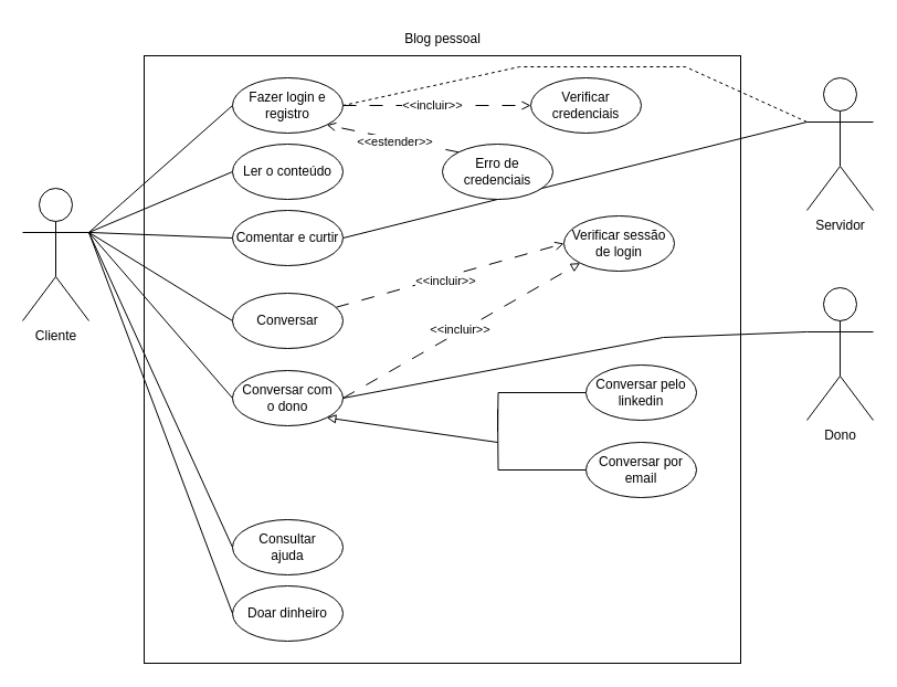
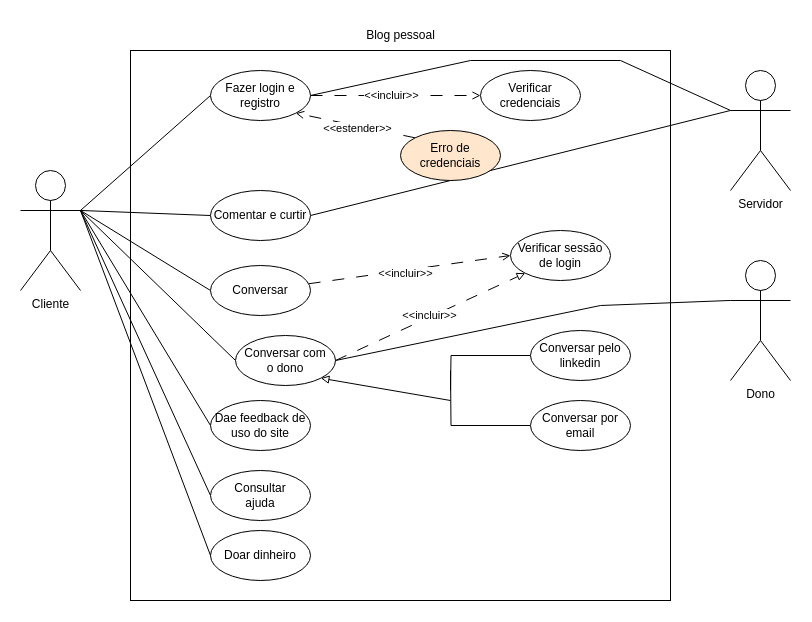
  <mxCell id="0" />
  <mxCell id="1" parent="0" />
  <mxCell id="2" value="" style="rounded=0;whiteSpace=wrap;html=1;" vertex="1" parent="1"><mxGeometry x="130" y="50" width="540" height="550" as="geometry" /></mxCell>
  <mxCell id="3" value="Blog pessoal" style="text;html=1;align=center;verticalAlign=middle;resizable=0;points=[];autosize=1;strokeColor=none;fillColor=none;" vertex="1" parent="1"><mxGeometry x="355" y="20" width="90" height="30" as="geometry" /></mxCell>
  <mxCell id="4" style="rounded=0;orthogonalLoop=1;jettySize=auto;html=1;exitX=1;exitY=0.333;exitDx=0;exitDy=0;exitPerimeter=0;entryX=0;entryY=0.5;entryDx=0;entryDy=0;endArrow=none;endFill=0;" edge="1" parent="1" source="11" target="25"><mxGeometry relative="1" as="geometry" /></mxCell>
- <mxCell id="5" style="rounded=0;orthogonalLoop=1;jettySize=auto;html=1;exitX=1;exitY=0.333;exitDx=0;exitDy=0;exitPerimeter=0;entryX=0;entryY=0.5;entryDx=0;entryDy=0;endArrow=none;endFill=0;" edge="1" parent="1" source="11" target="26"><mxGeometry relative="1" as="geometry" /></mxCell>
  <mxCell id="6" style="rounded=0;orthogonalLoop=1;jettySize=auto;html=1;exitX=1;exitY=0.333;exitDx=0;exitDy=0;exitPerimeter=0;entryX=0;entryY=0.5;entryDx=0;entryDy=0;endArrow=none;endFill=0;" edge="1" parent="1" source="11" target="15"><mxGeometry relative="1" as="geometry" /></mxCell>
  <mxCell id="7" style="rounded=0;orthogonalLoop=1;jettySize=auto;html=1;exitX=1;exitY=0.333;exitDx=0;exitDy=0;exitPerimeter=0;entryX=0;entryY=0.5;entryDx=0;entryDy=0;endArrow=none;endFill=0;" edge="1" parent="1" source="11" target="18"><mxGeometry relative="1" as="geometry" /></mxCell>
  <mxCell id="8" style="rounded=0;orthogonalLoop=1;jettySize=auto;html=1;exitX=1;exitY=0.333;exitDx=0;exitDy=0;exitPerimeter=0;entryX=0;entryY=0.5;entryDx=0;entryDy=0;endArrow=none;endFill=0;" edge="1" parent="1" source="11" target="21"><mxGeometry relative="1" as="geometry" /></mxCell>
+ <mxCell id="9" style="rounded=0;orthogonalLoop=1;jettySize=auto;html=1;exitX=1;exitY=0.333;exitDx=0;exitDy=0;exitPerimeter=0;entryX=0;entryY=0.5;entryDx=0;entryDy=0;endArrow=none;endFill=0;" edge="1" parent="1" source="11" target="22"><mxGeometry relative="1" as="geometry" /></mxCell>
  <mxCell id="10" style="rounded=0;orthogonalLoop=1;jettySize=auto;html=1;exitX=1;exitY=0.333;exitDx=0;exitDy=0;exitPerimeter=0;entryX=0;entryY=0.5;entryDx=0;entryDy=0;endArrow=none;endFill=0;" edge="1" parent="1" source="11" target="39"><mxGeometry relative="1" as="geometry" /></mxCell>
  <mxCell id="11" value="Cliente" style="shape=umlActor;verticalLabelPosition=bottom;verticalAlign=top;html=1;" vertex="1" parent="1"><mxGeometry x="20" y="170" width="60" height="120" as="geometry" /></mxCell>
  <mxCell id="12" style="rounded=0;orthogonalLoop=1;jettySize=auto;html=1;exitX=0;exitY=0.333;exitDx=0;exitDy=0;exitPerimeter=0;entryX=1;entryY=0.5;entryDx=0;entryDy=0;endArrow=none;endFill=0;" edge="1" parent="1" source="14" target="15"><mxGeometry relative="1" as="geometry" /></mxCell>
- <mxCell id="13" style="rounded=0;orthogonalLoop=1;jettySize=auto;html=1;exitX=0;exitY=0.333;exitDx=0;exitDy=0;exitPerimeter=0;entryX=1;entryY=0.5;entryDx=0;entryDy=0;endArrow=none;endFill=0;dashed=1;" edge="1" parent="1" source="14" target="25"><mxGeometry relative="1" as="geometry"><Array as="points"><mxPoint x="620" y="60" /><mxPoint x="470" y="60" /></Array></mxGeometry></mxCell>
+ <mxCell id="13" style="rounded=0;orthogonalLoop=1;jettySize=auto;html=1;exitX=0;exitY=0.333;exitDx=0;exitDy=0;exitPerimeter=0;entryX=1;entryY=0.5;entryDx=0;entryDy=0;endArrow=none;endFill=0;" edge="1" parent="1" source="14" target="25"><mxGeometry relative="1" as="geometry"><Array as="points"><mxPoint x="620" y="60" /><mxPoint x="470" y="60" /></Array></mxGeometry></mxCell>
  <mxCell id="14" value="Servidor" style="shape=umlActor;verticalLabelPosition=bottom;verticalAlign=top;html=1;" vertex="1" parent="1"><mxGeometry x="730" y="70" width="60" height="120" as="geometry" /></mxCell>
  <mxCell id="15" value="Comentar e curtir" style="ellipse;whiteSpace=wrap;html=1;" vertex="1" parent="1"><mxGeometry x="210" y="190" width="100" height="50" as="geometry" /></mxCell>
  <mxCell id="16" style="rounded=0;orthogonalLoop=1;jettySize=auto;html=1;entryX=0;entryY=0.5;entryDx=0;entryDy=0;dashed=1;dashPattern=12 12;endArrow=open;endFill=0;" edge="1" parent="1" source="18" target="29"><mxGeometry relative="1" as="geometry"><mxPoint x="470" y="250" as="targetPoint" /></mxGeometry></mxCell>
  <mxCell id="17" value="&amp;lt;&amp;lt;incluir&amp;gt;&amp;gt;" style="edgeLabel;html=1;align=center;verticalAlign=middle;resizable=0;points=[];" vertex="1" connectable="0" parent="16"><mxGeometry x="-0.045" y="-3" relative="1" as="geometry"><mxPoint as="offset" /></mxGeometry></mxCell>
  <mxCell id="18" value="Conversar" style="ellipse;whiteSpace=wrap;html=1;" vertex="1" parent="1"><mxGeometry x="210" y="265" width="100" height="50" as="geometry" /></mxCell>
  <mxCell id="19" style="rounded=0;orthogonalLoop=1;jettySize=auto;html=1;exitX=1;exitY=0.5;exitDx=0;exitDy=0;entryX=0;entryY=1;entryDx=0;entryDy=0;dashed=1;dashPattern=12 12;endArrow=block;endFill=0;" edge="1" parent="1" source="21" target="29"><mxGeometry relative="1" as="geometry" /></mxCell>
  <mxCell id="20" value="&amp;lt;&amp;lt;incluir&amp;gt;&amp;gt;" style="edgeLabel;html=1;align=center;verticalAlign=middle;resizable=0;points=[];" vertex="1" connectable="0" parent="19"><mxGeometry x="-0.005" y="2" relative="1" as="geometry"><mxPoint as="offset" /></mxGeometry></mxCell>
- <mxCell id="21" value="Conversar com&lt;div&gt;o dono&lt;/div&gt;" style="ellipse;whiteSpace=wrap;html=1;" vertex="1" parent="1"><mxGeometry x="210" y="335" width="100" height="50" as="geometry" /></mxCell>
+ <mxCell id="21" value="Conversar com&lt;div&gt;o dono&lt;/div&gt;" style="ellipse;whiteSpace=wrap;html=1;" vertex="1" parent="1"><mxGeometry x="235" y="335" width="100" height="50" as="geometry" /></mxCell>
+ <mxCell id="22" value="Dae feedback de&lt;div&gt;uso do site&lt;/div&gt;" style="ellipse;whiteSpace=wrap;html=1;" vertex="1" parent="1"><mxGeometry x="210" y="400" width="100" height="50" as="geometry" /></mxCell>
  <mxCell id="23" style="rounded=0;orthogonalLoop=1;jettySize=auto;html=1;exitX=1;exitY=0.5;exitDx=0;exitDy=0;entryX=0;entryY=0.5;entryDx=0;entryDy=0;dashed=1;dashPattern=12 12;endArrow=open;endFill=0;" edge="1" parent="1" source="25" target="30"><mxGeometry relative="1" as="geometry" /></mxCell>
  <mxCell id="24" value="&amp;lt;&amp;lt;incluir&amp;gt;&amp;gt;" style="edgeLabel;html=1;align=center;verticalAlign=middle;resizable=0;points=[];" vertex="1" connectable="0" parent="23"><mxGeometry x="-0.057" y="1" relative="1" as="geometry"><mxPoint as="offset" /></mxGeometry></mxCell>
  <mxCell id="25" value="Fazer login e&lt;div&gt;registro&lt;/div&gt;" style="ellipse;whiteSpace=wrap;html=1;" vertex="1" parent="1"><mxGeometry x="210" y="70" width="100" height="50" as="geometry" /></mxCell>
- <mxCell id="26" value="Ler o conteúdo" style="ellipse;whiteSpace=wrap;html=1;" vertex="1" parent="1"><mxGeometry x="210" y="130" width="100" height="50" as="geometry" /></mxCell>
  <mxCell id="27" style="rounded=0;orthogonalLoop=1;jettySize=auto;html=1;exitX=0;exitY=0.333;exitDx=0;exitDy=0;exitPerimeter=0;entryX=1;entryY=0.5;entryDx=0;entryDy=0;endArrow=none;endFill=0;" edge="1" parent="1" source="28" target="21"><mxGeometry relative="1" as="geometry"><Array as="points"><mxPoint x="600" y="305" /></Array></mxGeometry></mxCell>
  <mxCell id="28" value="Dono" style="shape=umlActor;verticalLabelPosition=bottom;verticalAlign=top;html=1;" vertex="1" parent="1"><mxGeometry x="730" y="260" width="60" height="120" as="geometry" /></mxCell>
- <mxCell id="29" value="Verificar sessão&lt;div&gt;de login&lt;/div&gt;" style="ellipse;whiteSpace=wrap;html=1;" vertex="1" parent="1"><mxGeometry x="510" y="195" width="100" height="50" as="geometry" /></mxCell>
+ <mxCell id="29" value="Verificar sessão&lt;div&gt;de login&lt;/div&gt;" style="ellipse;whiteSpace=wrap;html=1;" vertex="1" parent="1"><mxGeometry x="510" y="230" width="100" height="50" as="geometry" /></mxCell>
  <mxCell id="30" value="Verificar&lt;div&gt;credenciais&lt;/div&gt;" style="ellipse;whiteSpace=wrap;html=1;" vertex="1" parent="1"><mxGeometry x="480" y="70" width="100" height="50" as="geometry" /></mxCell>
  <mxCell id="31" style="rounded=0;orthogonalLoop=1;jettySize=auto;html=1;exitX=0;exitY=0;exitDx=0;exitDy=0;entryX=1;entryY=1;entryDx=0;entryDy=0;dashed=1;dashPattern=12 12;endArrow=open;endFill=0;" edge="1" parent="1" source="33" target="25"><mxGeometry relative="1" as="geometry" /></mxCell>
  <mxCell id="32" value="&amp;lt;&amp;lt;estender&amp;gt;&amp;gt;" style="edgeLabel;html=1;align=center;verticalAlign=middle;resizable=0;points=[];" vertex="1" connectable="0" parent="31"><mxGeometry x="-0.023" y="2" relative="1" as="geometry"><mxPoint x="1" as="offset" /></mxGeometry></mxCell>
- <mxCell id="33" value="Erro de&lt;div&gt;credenciais&lt;/div&gt;" style="ellipse;whiteSpace=wrap;html=1;" vertex="1" parent="1"><mxGeometry x="400" y="130" width="100" height="50" as="geometry" /></mxCell>
+ <mxCell id="33" value="Erro de&lt;div&gt;credenciais&lt;/div&gt;" style="ellipse;whiteSpace=wrap;html=1;fillColor=#ffe6cc;" vertex="1" parent="1"><mxGeometry x="400" y="130" width="100" height="50" as="geometry" /></mxCell>
  <mxCell id="34" style="edgeStyle=orthogonalEdgeStyle;rounded=0;orthogonalLoop=1;jettySize=auto;html=1;exitX=0;exitY=0.5;exitDx=0;exitDy=0;endArrow=none;endFill=0;" edge="1" parent="1" source="35"><mxGeometry relative="1" as="geometry"><mxPoint x="450" y="370" as="targetPoint" /></mxGeometry></mxCell>
  <mxCell id="35" value="Conversar por&lt;div&gt;email&lt;/div&gt;" style="ellipse;whiteSpace=wrap;html=1;" vertex="1" parent="1"><mxGeometry x="530" y="400" width="100" height="50" as="geometry" /></mxCell>
  <mxCell id="36" style="rounded=0;orthogonalLoop=1;jettySize=auto;html=1;exitX=0;exitY=0.5;exitDx=0;exitDy=0;edgeStyle=orthogonalEdgeStyle;endArrow=none;endFill=0;" edge="1" parent="1" source="37"><mxGeometry relative="1" as="geometry"><mxPoint x="450" y="390" as="targetPoint" /></mxGeometry></mxCell>
  <mxCell id="37" value="Conversar pelo&lt;div&gt;linkedin&lt;/div&gt;" style="ellipse;whiteSpace=wrap;html=1;" vertex="1" parent="1"><mxGeometry x="530" y="330" width="100" height="50" as="geometry" /></mxCell>
  <mxCell id="38" value="" style="endArrow=block;html=1;rounded=0;endFill=0;entryX=1;entryY=1;entryDx=0;entryDy=0;" edge="1" parent="1" target="21"><mxGeometry width="50" height="50" relative="1" as="geometry"><mxPoint x="450" y="400" as="sourcePoint" /><mxPoint x="490" y="230" as="targetPoint" /></mxGeometry></mxCell>
  <mxCell id="39" value="Consultar&lt;div&gt;ajuda&lt;/div&gt;" style="ellipse;whiteSpace=wrap;html=1;" vertex="1" parent="1"><mxGeometry x="210" y="470" width="100" height="50" as="geometry" /></mxCell>
  <mxCell id="40" value="Doar dinheiro" style="ellipse;whiteSpace=wrap;html=1;" vertex="1" parent="1"><mxGeometry x="210" y="530" width="100" height="50" as="geometry" /></mxCell>
  <mxCell id="41" style="rounded=0;orthogonalLoop=1;jettySize=auto;html=1;exitX=0;exitY=0.5;exitDx=0;exitDy=0;entryX=1;entryY=0.333;entryDx=0;entryDy=0;entryPerimeter=0;endArrow=none;endFill=0;" edge="1" parent="1" source="40" target="11"><mxGeometry relative="1" as="geometry" /></mxCell>
